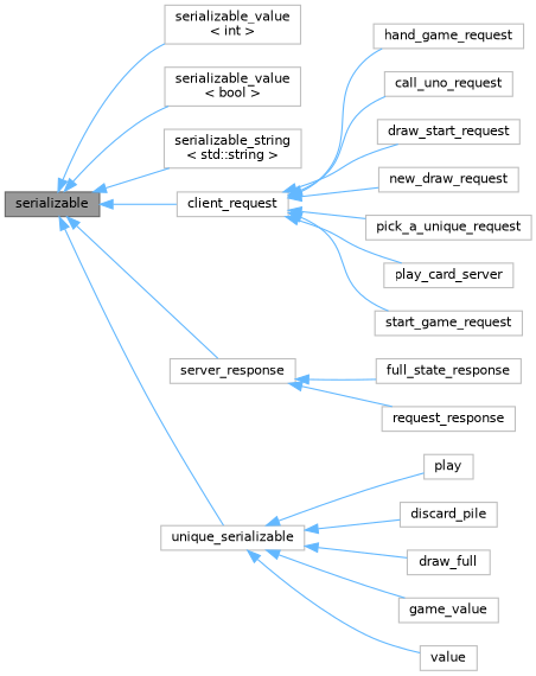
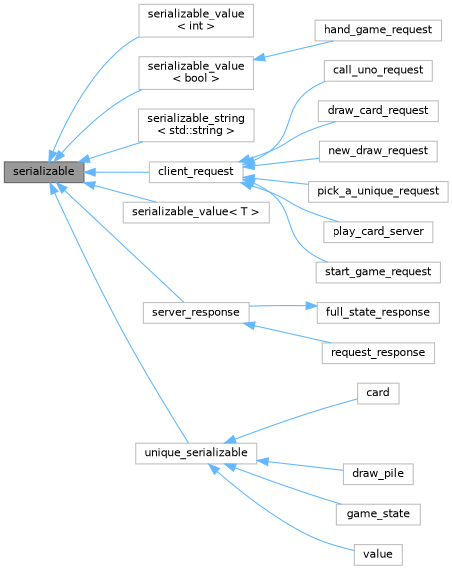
  digraph {
    rankdir=LR
    node [color=grey75 fillcolor=white fontname=Helvetica fontsize=10 shape=box style=filled]
    edge [color=steelblue1 dir=back fontname=Helvetica fontsize=10 labelfontname=Helvetica labelfontsize=10 style=solid]
    n1 [color=gray40 fillcolor=grey60 fontcolor=black height=0.2 label=serializable width=0.4]
    n2 [height=0.2 label="serializable_value\l\< int \>" width=0.4]
    n3 [height=0.2 label="serializable_value\l\< bool \>" width=0.4]
    n4 [height=0.2 label="serializable_string\l\< std::string \>" width=0.4]
    n5 [height=0.2 label=client_request width=0.4]
+   n6 [height=0.2 label="serializable_value\< T \>" width=0.4]
    n7 [height=0.2 label=server_response width=0.4]
    n8 [height=0.2 label=unique_serializable width=0.4]
    n9 [height=0.2 label=call_uno_request width=0.4]
-   n10 [height=0.2 label=draw_start_request width=0.4]
+   n10 [height=0.2 label=draw_card_request width=0.4]
    n11 [height=0.2 label=hand_game_request width=0.4]
    n12 [height=0.2 label=new_draw_request width=0.4]
    n13 [height=0.2 label=pick_a_unique_request width=0.4]
    n14 [height=0.2 label=play_card_server width=0.4]
    n15 [height=0.2 label=start_game_request width=0.4]
    n16 [height=0.2 label=full_state_response width=0.4]
    n17 [height=0.2 label=request_response width=0.4]
-   n18 [height=0.2 label=play width=0.4]
-   n19 [height=0.2 label=discard_pile width=0.4]
-   n20 [height=0.2 label=draw_full width=0.4]
-   n21 [height=0.2 label=game_value width=0.4]
+   n18 [height=0.2 label=card width=0.4]
+   n20 [height=0.2 label=draw_pile width=0.4]
+   n21 [height=0.2 label=game_state width=0.4]
    n22 [height=0.2 label=value width=0.4]
    n1 -> n2
    n1 -> n3
    n1 -> n4
    n1 -> n5
+   n1 -> n6
    n1 -> n7
    n1 -> n8
    n5 -> n9
    n5 -> n10
-   n5 -> n11
+   n3 -> n11
    n5 -> n12
    n5 -> n13
    n5 -> n14
    n5 -> n15
-   n7 -> n16
+   n16 -> n7
    n7 -> n17
    n8 -> n18
-   n8 -> n19
    n8 -> n20
    n8 -> n21
    n8 -> n22
  }
